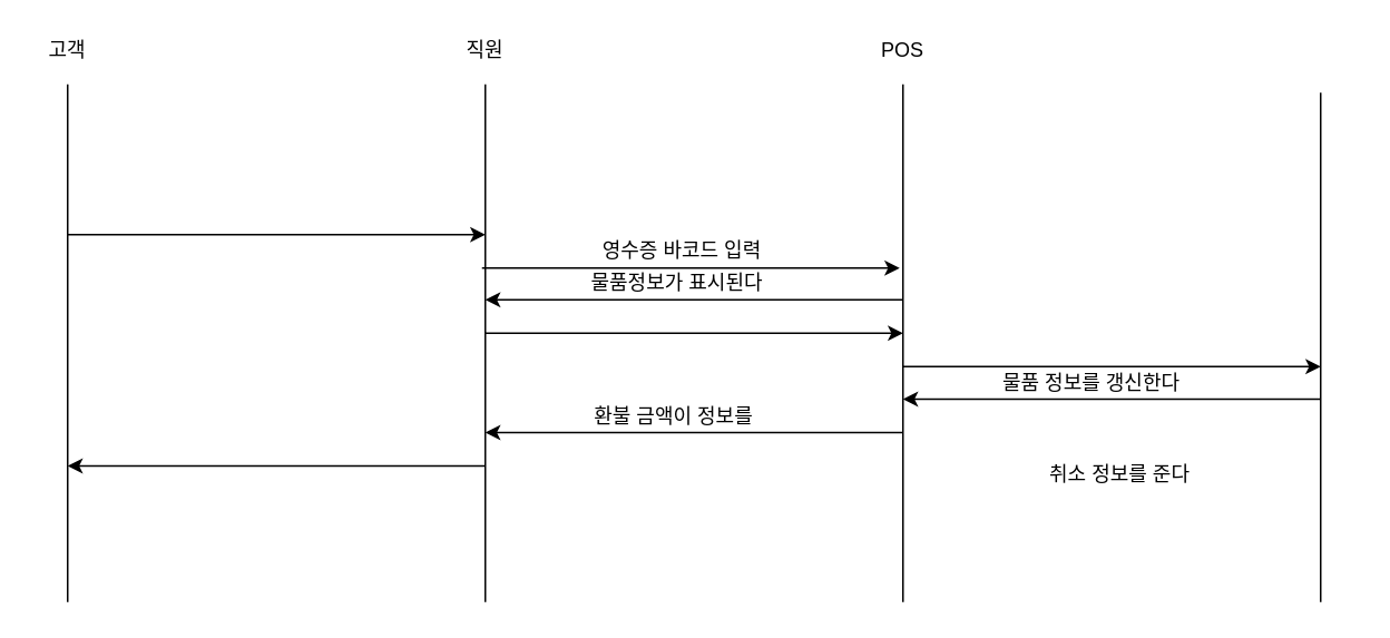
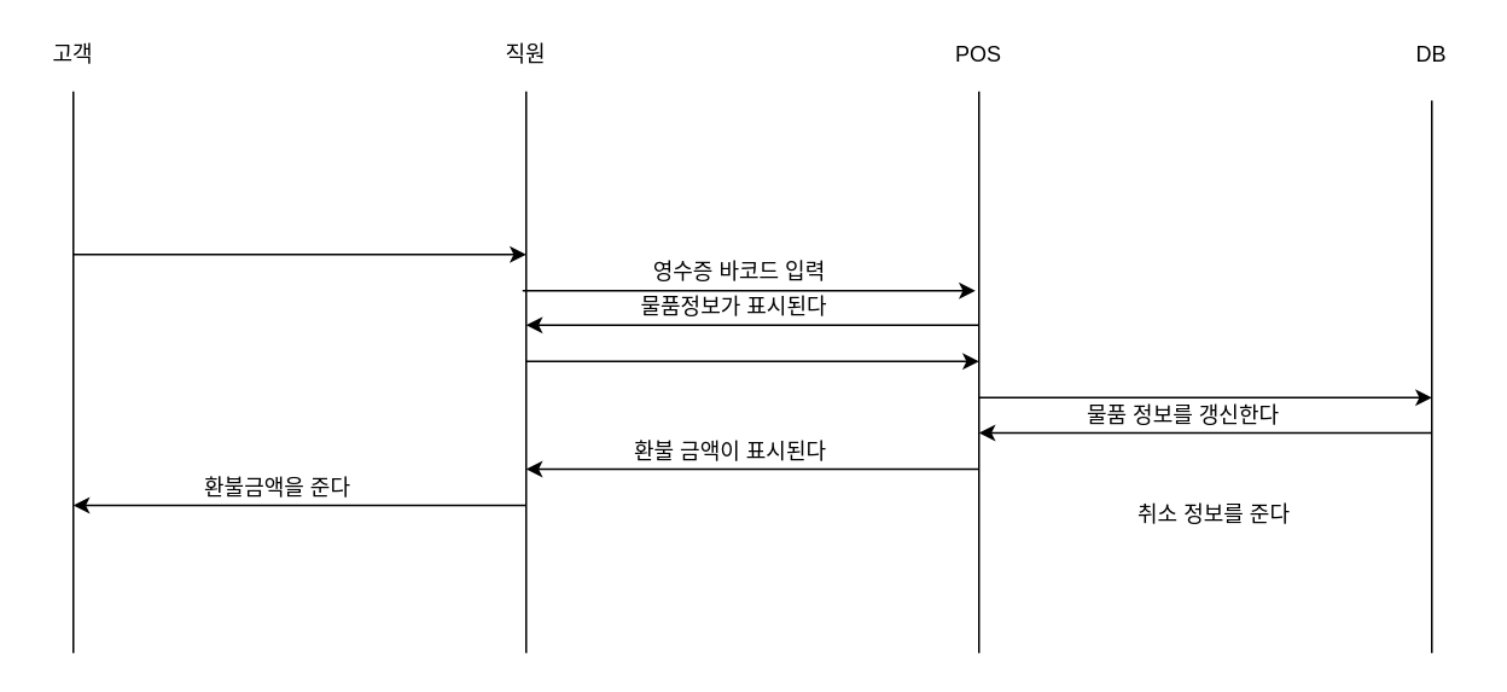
  <mxCell id="0" />
  <mxCell id="1" parent="0" />
  <mxCell id="2" value="" style="endArrow=none;html=1;" edge="1" parent="1"><mxGeometry width="50" height="50" relative="1" as="geometry"><mxPoint x="40" y="360" as="sourcePoint" /><mxPoint x="40" y="50" as="targetPoint" /></mxGeometry></mxCell>
  <mxCell id="3" value="" style="endArrow=none;html=1;" edge="1" parent="1"><mxGeometry width="50" height="50" relative="1" as="geometry"><mxPoint x="290" y="360" as="sourcePoint" /><mxPoint x="290" y="50" as="targetPoint" /></mxGeometry></mxCell>
  <mxCell id="4" value="" style="endArrow=none;html=1;" edge="1" parent="1"><mxGeometry width="50" height="50" relative="1" as="geometry"><mxPoint x="540" y="360" as="sourcePoint" /><mxPoint x="540" y="50" as="targetPoint" /></mxGeometry></mxCell>
  <mxCell id="5" value="" style="endArrow=none;html=1;" edge="1" parent="1"><mxGeometry width="50" height="50" relative="1" as="geometry"><mxPoint x="790" y="360" as="sourcePoint" /><mxPoint x="790" y="55" as="targetPoint" /></mxGeometry></mxCell>
  <mxCell id="6" value="고객" style="text;html=1;strokeColor=none;fillColor=none;align=center;verticalAlign=middle;whiteSpace=wrap;rounded=0;" vertex="1" parent="1"><mxGeometry x="20" y="20" width="40" height="20" as="geometry" /></mxCell>
  <mxCell id="7" value="POS" style="text;html=1;strokeColor=none;fillColor=none;align=center;verticalAlign=middle;whiteSpace=wrap;rounded=0;" vertex="1" parent="1"><mxGeometry x="520" y="20" width="40" height="20" as="geometry" /></mxCell>
  <mxCell id="8" value="직원" style="text;html=1;strokeColor=none;fillColor=none;align=center;verticalAlign=middle;whiteSpace=wrap;rounded=0;" vertex="1" parent="1"><mxGeometry x="270" y="20" width="40" height="20" as="geometry" /></mxCell>
+ <mxCell id="9" value="DB" style="text;html=1;strokeColor=none;fillColor=none;align=center;verticalAlign=middle;whiteSpace=wrap;rounded=0;" vertex="1" parent="1"><mxGeometry x="770" y="20" width="40" height="20" as="geometry" /></mxCell>
  <mxCell id="10" value="" style="endArrow=classic;html=1;" edge="1" parent="1"><mxGeometry width="50" height="50" relative="1" as="geometry"><mxPoint x="40" y="140" as="sourcePoint" /><mxPoint x="290" y="140" as="targetPoint" /></mxGeometry></mxCell>
  <mxCell id="11" value="" style="endArrow=classic;html=1;" edge="1" parent="1"><mxGeometry width="50" height="50" relative="1" as="geometry"><mxPoint x="288" y="160" as="sourcePoint" /><mxPoint x="538" y="160" as="targetPoint" /></mxGeometry></mxCell>
  <mxCell id="12" value="영수증 바코드 입력" style="text;html=1;strokeColor=none;fillColor=none;align=center;verticalAlign=middle;whiteSpace=wrap;rounded=0;" vertex="1" parent="1"><mxGeometry x="328" y="140" width="160" height="20" as="geometry" /></mxCell>
  <mxCell id="13" value="" style="endArrow=classic;html=1;" edge="1" parent="1"><mxGeometry width="50" height="50" relative="1" as="geometry"><mxPoint x="540" y="179" as="sourcePoint" /><mxPoint x="290" y="179" as="targetPoint" /></mxGeometry></mxCell>
  <mxCell id="14" value="물품정보가 표시된다" style="text;html=1;strokeColor=none;fillColor=none;align=center;verticalAlign=middle;whiteSpace=wrap;rounded=0;" vertex="1" parent="1"><mxGeometry x="350" y="159" width="110" height="20" as="geometry" /></mxCell>
  <mxCell id="15" value="" style="endArrow=classic;html=1;" edge="1" parent="1"><mxGeometry width="50" height="50" relative="1" as="geometry"><mxPoint x="290" y="199" as="sourcePoint" /><mxPoint x="540" y="199" as="targetPoint" /></mxGeometry></mxCell>
  <mxCell id="16" value="" style="endArrow=classic;html=1;" edge="1" parent="1"><mxGeometry width="50" height="50" relative="1" as="geometry"><mxPoint x="540" y="258.5" as="sourcePoint" /><mxPoint x="290" y="258.5" as="targetPoint" /></mxGeometry></mxCell>
- <mxCell id="17" value="환불 금액이 정보를" style="text;html=1;strokeColor=none;fillColor=none;align=center;verticalAlign=middle;whiteSpace=wrap;rounded=0;" vertex="1" parent="1"><mxGeometry x="348" y="239" width="110" height="20" as="geometry" /></mxCell>
+ <mxCell id="17" value="환불 금액이 표시된다" style="text;html=1;strokeColor=none;fillColor=none;align=center;verticalAlign=middle;whiteSpace=wrap;rounded=0;" vertex="1" parent="1"><mxGeometry x="348" y="239" width="110" height="20" as="geometry" /></mxCell>
  <mxCell id="18" value="" style="endArrow=classic;html=1;" edge="1" parent="1"><mxGeometry width="50" height="50" relative="1" as="geometry"><mxPoint x="540" y="219" as="sourcePoint" /><mxPoint x="790" y="219" as="targetPoint" /></mxGeometry></mxCell>
  <mxCell id="19" value="취소 정보를 준다" style="text;html=1;strokeColor=none;fillColor=none;align=center;verticalAlign=middle;whiteSpace=wrap;rounded=0;" vertex="1" parent="1"><mxGeometry x="590" y="274" width="160" height="20" as="geometry" /></mxCell>
  <mxCell id="20" value="" style="endArrow=classic;html=1;" edge="1" parent="1"><mxGeometry width="50" height="50" relative="1" as="geometry"><mxPoint x="790" y="238.5" as="sourcePoint" /><mxPoint x="540" y="238.5" as="targetPoint" /></mxGeometry></mxCell>
  <mxCell id="21" value="물품 정보를 갱신한다" style="text;html=1;strokeColor=none;fillColor=none;align=center;verticalAlign=middle;whiteSpace=wrap;rounded=0;" vertex="1" parent="1"><mxGeometry x="598" y="219" width="110" height="20" as="geometry" /></mxCell>
  <mxCell id="22" value="" style="endArrow=classic;html=1;" edge="1" parent="1"><mxGeometry width="50" height="50" relative="1" as="geometry"><mxPoint x="290" y="278.5" as="sourcePoint" /><mxPoint x="40" y="278.5" as="targetPoint" /></mxGeometry></mxCell>
+ <mxCell id="23" value="환불금액을 준다" style="text;html=1;strokeColor=none;fillColor=none;align=center;verticalAlign=middle;whiteSpace=wrap;rounded=0;" vertex="1" parent="1"><mxGeometry x="98" y="259" width="110" height="20" as="geometry" /></mxCell>
